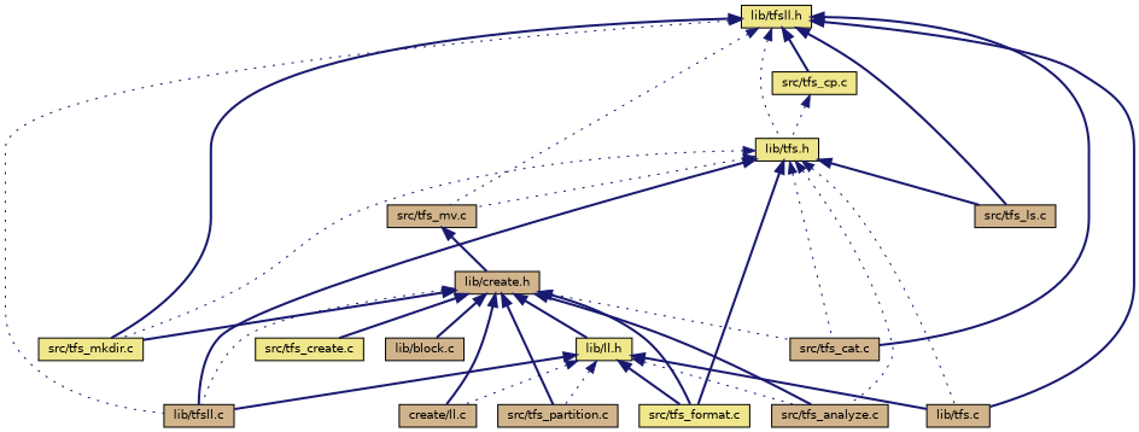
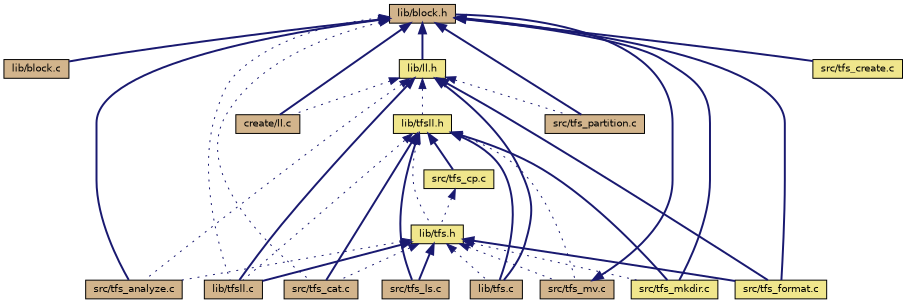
  digraph {
    node [color=black fillcolor=tan fontname=Helvetica fontsize=10 shape=record style=filled]
    edge [color=midnightblue dir=back fontname=Helvetica fontsize=10 labelfontname=Helvetica labelfontsize=10 style=bold]
-   n1 [fontcolor=black height=0.2 label="lib/create.h" width=0.4]
+   n1 [fontcolor=black height=0.2 label="lib/block.h" width=0.4]
    n2 [height=0.2 label="lib/block.c" width=0.4]
    n3 [fillcolor=khaki height=0.2 label="lib/ll.h" width=0.4]
    n4 [height=0.2 label="create/ll.c" width=0.4]
    n5 [height=0.2 label="lib/tfsll.c" width=0.4]
    n6 [height=0.2 label="src/tfs_analyze.c" width=0.4]
    n7 [height=0.2 label="src/tfs_cat.c" width=0.4]
    n8 [fillcolor=khaki height=0.2 label="src/tfs_format.c" width=0.4]
    n9 [fillcolor=khaki height=0.2 label="src/tfs_mkdir.c" width=0.4]
    n10 [height=0.2 label="src/tfs_partition.c" width=0.4]
    n11 [fillcolor=khaki height=0.2 label="src/tfs_create.c" width=0.4]
    n12 [fillcolor=khaki height=0.2 label="lib/tfsll.h" width=0.4]
    n13 [height=0.2 label="lib/tfs.c" width=0.4]
    n14 [height=0.2 label="src/tfs_mv.c" width=0.4]
    n15 [fillcolor=khaki height=0.2 label="lib/tfs.h" width=0.4]
    n16 [fillcolor=khaki height=0.2 label="src/tfs_cp.c" width=0.4]
    n17 [height=0.2 label="src/tfs_ls.c" width=0.4]
    n1 -> n2
    n1 -> n3
    n1 -> n4
    n1 -> n5 [style=dotted]
    n1 -> n6
    n1 -> n7 [style=dotted]
    n1 -> n8
    n1 -> n9
    n1 -> n10
    n1 -> n11
    n3 -> n4 [style=dotted]
    n3 -> n5
    n3 -> n6 [style=dotted]
    n3 -> n8
    n3 -> n10 [style=dotted]
+   n3 -> n12 [style=dotted]
    n3 -> n13
    n12 -> n5 [style=dotted]
    n12 -> n7
    n12 -> n9
    n12 -> n13
    n12 -> n14 [style=dotted]
    n12 -> n15 [style=dotted]
    n12 -> n16
    n12 -> n17
    n14 -> n1
    n15 -> n5
    n15 -> n6 [style=dotted]
    n15 -> n7 [style=dotted]
    n15 -> n8
    n15 -> n9 [style=dotted]
    n15 -> n13 [style=dotted]
    n15 -> n14 [style=dotted]
    n15 -> n17
    n16 -> n15 [style=dotted]
  }
